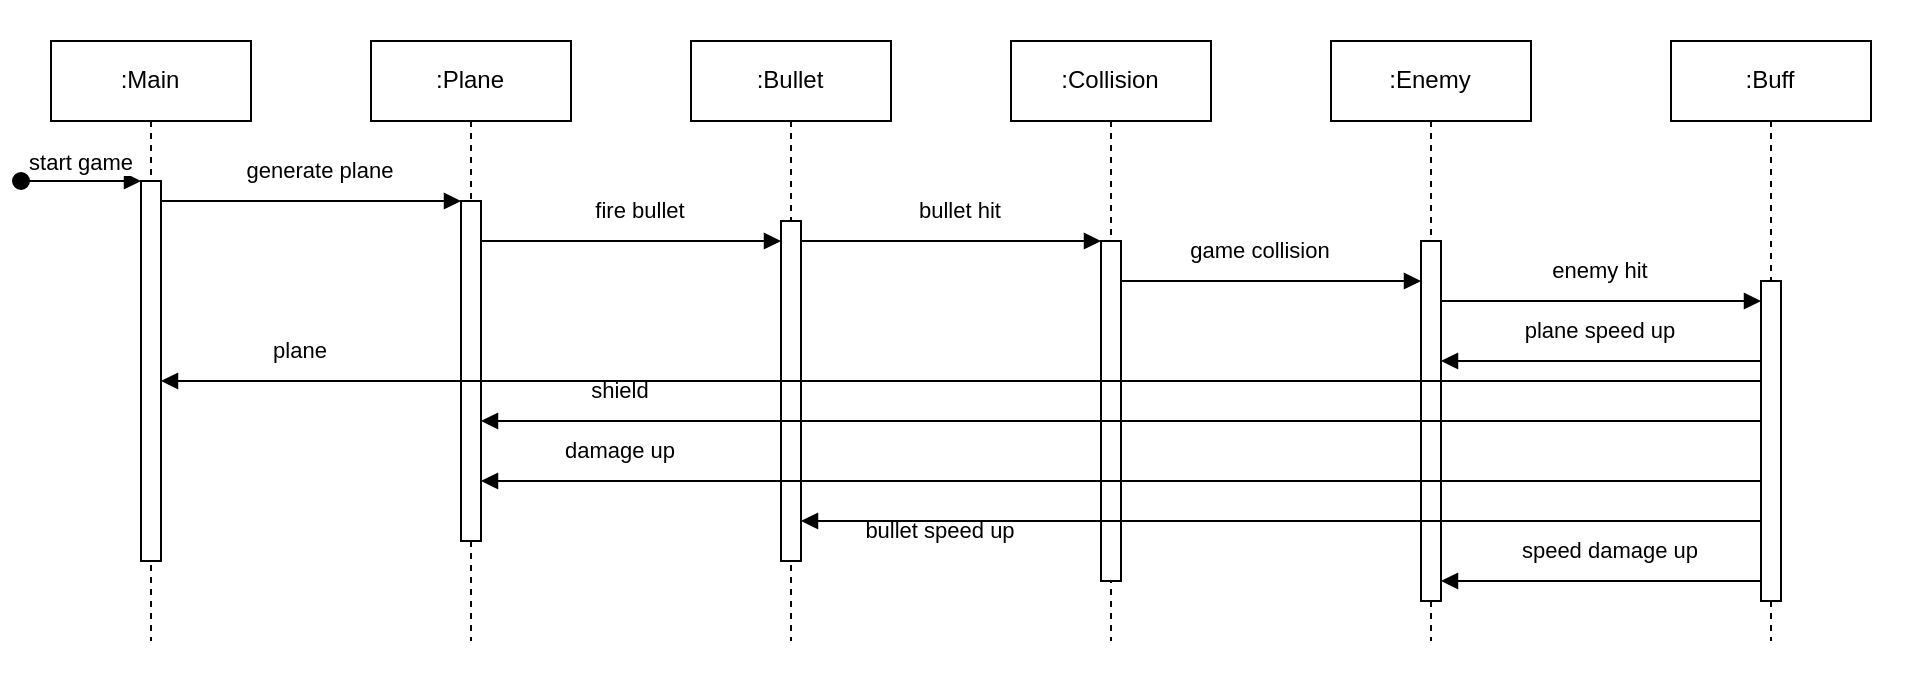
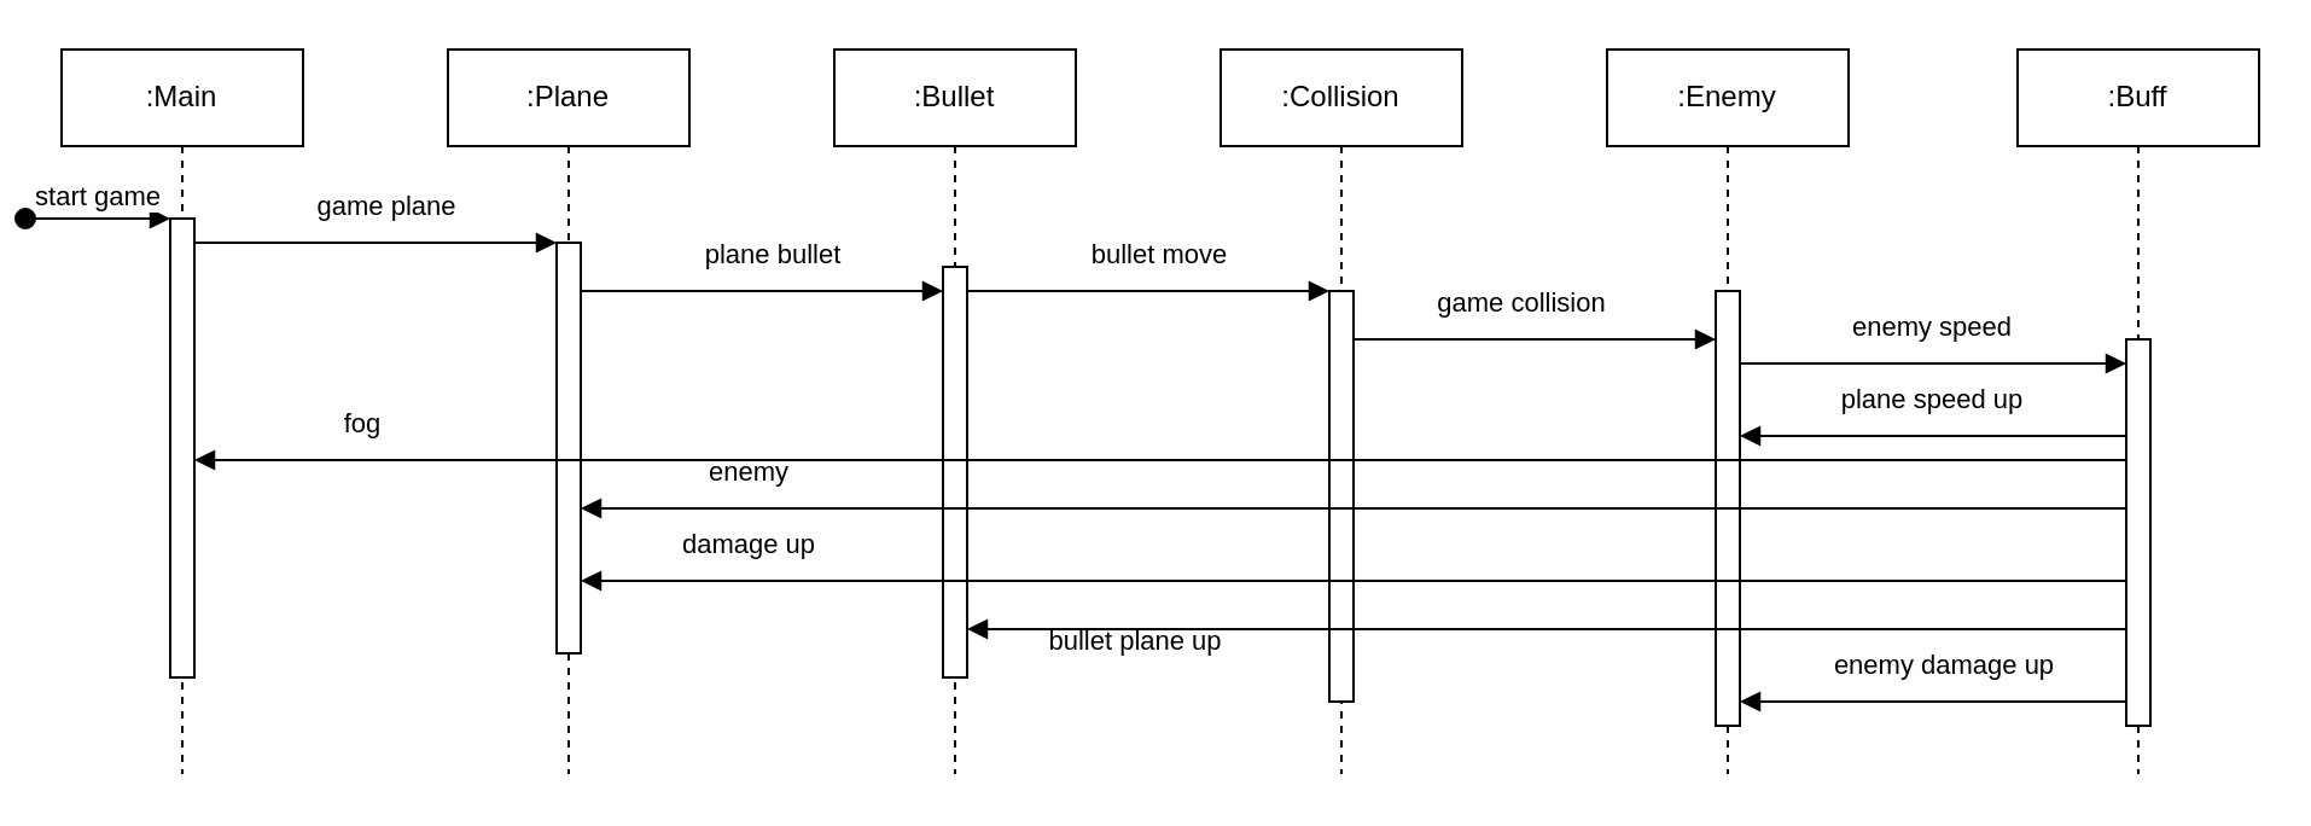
  <mxCell id="0" />
  <mxCell id="1" parent="0" />
  <mxCell id="2" value=":Main" style="shape=umlLifeline;perimeter=lifelinePerimeter;whiteSpace=wrap;html=1;container=0;dropTarget=0;collapsible=0;recursiveResize=0;outlineConnect=0;portConstraint=eastwest;newEdgeStyle={&quot;edgeStyle&quot;:&quot;elbowEdgeStyle&quot;,&quot;elbow&quot;:&quot;vertical&quot;,&quot;curved&quot;:0,&quot;rounded&quot;:0};" parent="1" vertex="1"><mxGeometry x="20" y="20" width="100" height="300" as="geometry" /></mxCell>
  <mxCell id="3" value="" style="html=1;points=[];perimeter=orthogonalPerimeter;outlineConnect=0;targetShapes=umlLifeline;portConstraint=eastwest;newEdgeStyle={&quot;edgeStyle&quot;:&quot;elbowEdgeStyle&quot;,&quot;elbow&quot;:&quot;vertical&quot;,&quot;curved&quot;:0,&quot;rounded&quot;:0};" parent="2" vertex="1"><mxGeometry x="45" y="70" width="10" height="190" as="geometry" /></mxCell>
  <mxCell id="4" value="start game" style="html=1;verticalAlign=bottom;startArrow=oval;endArrow=block;startSize=8;edgeStyle=elbowEdgeStyle;elbow=vertical;curved=0;rounded=0;" parent="2" target="3" edge="1"><mxGeometry relative="1" as="geometry"><mxPoint x="-15" y="70" as="sourcePoint" /></mxGeometry></mxCell>
  <mxCell id="5" value=":Plane" style="shape=umlLifeline;perimeter=lifelinePerimeter;whiteSpace=wrap;html=1;container=0;dropTarget=0;collapsible=0;recursiveResize=0;outlineConnect=0;portConstraint=eastwest;newEdgeStyle={&quot;edgeStyle&quot;:&quot;elbowEdgeStyle&quot;,&quot;elbow&quot;:&quot;vertical&quot;,&quot;curved&quot;:0,&quot;rounded&quot;:0};" parent="1" vertex="1"><mxGeometry x="180" y="20" width="100" height="300" as="geometry" /></mxCell>
  <mxCell id="6" value="" style="html=1;points=[];perimeter=orthogonalPerimeter;outlineConnect=0;targetShapes=umlLifeline;portConstraint=eastwest;newEdgeStyle={&quot;edgeStyle&quot;:&quot;elbowEdgeStyle&quot;,&quot;elbow&quot;:&quot;vertical&quot;,&quot;curved&quot;:0,&quot;rounded&quot;:0};" parent="5" vertex="1"><mxGeometry x="45" y="80" width="10" height="170" as="geometry" /></mxCell>
  <mxCell id="7" value="&lt;p style=&quot;margin: 0px; font-variant-numeric: normal; font-variant-east-asian: normal; font-variant-alternates: normal; font-size-adjust: none; font-kerning: auto; font-optical-sizing: auto; font-feature-settings: normal; font-variation-settings: normal; font-variant-position: normal; font-stretch: normal; line-height: normal; font-family: &amp;quot;.AppleSystemUIFontMonospaced&amp;quot;; text-align: start; text-wrap: wrap;&quot; class=&quot;p1&quot;&gt;&lt;br&gt;&lt;/p&gt;" style="html=1;verticalAlign=bottom;endArrow=block;edgeStyle=elbowEdgeStyle;elbow=vertical;curved=0;rounded=0;" parent="1" source="3" target="6" edge="1"><mxGeometry relative="1" as="geometry"><mxPoint x="175" y="110" as="sourcePoint" /><Array as="points"><mxPoint x="160" y="100" /></Array></mxGeometry></mxCell>
  <mxCell id="8" value=":Bullet" style="shape=umlLifeline;perimeter=lifelinePerimeter;whiteSpace=wrap;html=1;container=0;dropTarget=0;collapsible=0;recursiveResize=0;outlineConnect=0;portConstraint=eastwest;newEdgeStyle={&quot;edgeStyle&quot;:&quot;elbowEdgeStyle&quot;,&quot;elbow&quot;:&quot;vertical&quot;,&quot;curved&quot;:0,&quot;rounded&quot;:0};" vertex="1" parent="1"><mxGeometry x="340" y="20" width="100" height="300" as="geometry" /></mxCell>
  <mxCell id="9" value="" style="html=1;points=[];perimeter=orthogonalPerimeter;outlineConnect=0;targetShapes=umlLifeline;portConstraint=eastwest;newEdgeStyle={&quot;edgeStyle&quot;:&quot;elbowEdgeStyle&quot;,&quot;elbow&quot;:&quot;vertical&quot;,&quot;curved&quot;:0,&quot;rounded&quot;:0};" vertex="1" parent="8"><mxGeometry x="45" y="90" width="10" height="170" as="geometry" /></mxCell>
  <mxCell id="10" value=":Collision" style="shape=umlLifeline;perimeter=lifelinePerimeter;whiteSpace=wrap;html=1;container=0;dropTarget=0;collapsible=0;recursiveResize=0;outlineConnect=0;portConstraint=eastwest;newEdgeStyle={&quot;edgeStyle&quot;:&quot;elbowEdgeStyle&quot;,&quot;elbow&quot;:&quot;vertical&quot;,&quot;curved&quot;:0,&quot;rounded&quot;:0};" vertex="1" parent="1"><mxGeometry x="500" y="20" width="100" height="300" as="geometry" /></mxCell>
  <mxCell id="11" value="" style="html=1;points=[];perimeter=orthogonalPerimeter;outlineConnect=0;targetShapes=umlLifeline;portConstraint=eastwest;newEdgeStyle={&quot;edgeStyle&quot;:&quot;elbowEdgeStyle&quot;,&quot;elbow&quot;:&quot;vertical&quot;,&quot;curved&quot;:0,&quot;rounded&quot;:0};" vertex="1" parent="10"><mxGeometry x="45" y="100" width="10" height="170" as="geometry" /></mxCell>
  <mxCell id="12" value="" style="html=1;verticalAlign=bottom;endArrow=block;edgeStyle=elbowEdgeStyle;elbow=vertical;curved=0;rounded=0;" edge="1" parent="1" source="9" target="11"><mxGeometry relative="1" as="geometry"><mxPoint x="495" y="110" as="sourcePoint" /><Array as="points"><mxPoint x="400" y="120" /></Array></mxGeometry></mxCell>
  <mxCell id="13" value=":Enemy" style="shape=umlLifeline;perimeter=lifelinePerimeter;whiteSpace=wrap;html=1;container=0;dropTarget=0;collapsible=0;recursiveResize=0;outlineConnect=0;portConstraint=eastwest;newEdgeStyle={&quot;edgeStyle&quot;:&quot;elbowEdgeStyle&quot;,&quot;elbow&quot;:&quot;vertical&quot;,&quot;curved&quot;:0,&quot;rounded&quot;:0};" vertex="1" parent="1"><mxGeometry x="660" y="20" width="100" height="300" as="geometry" /></mxCell>
  <mxCell id="14" value="" style="html=1;points=[];perimeter=orthogonalPerimeter;outlineConnect=0;targetShapes=umlLifeline;portConstraint=eastwest;newEdgeStyle={&quot;edgeStyle&quot;:&quot;elbowEdgeStyle&quot;,&quot;elbow&quot;:&quot;vertical&quot;,&quot;curved&quot;:0,&quot;rounded&quot;:0};" vertex="1" parent="13"><mxGeometry x="45" y="100" width="10" height="180" as="geometry" /></mxCell>
  <mxCell id="15" value=":Buff" style="shape=umlLifeline;perimeter=lifelinePerimeter;whiteSpace=wrap;html=1;container=0;dropTarget=0;collapsible=0;recursiveResize=0;outlineConnect=0;portConstraint=eastwest;newEdgeStyle={&quot;edgeStyle&quot;:&quot;elbowEdgeStyle&quot;,&quot;elbow&quot;:&quot;vertical&quot;,&quot;curved&quot;:0,&quot;rounded&quot;:0};" vertex="1" parent="1"><mxGeometry x="830" y="20" width="100" height="300" as="geometry" /></mxCell>
  <mxCell id="16" value="" style="html=1;points=[];perimeter=orthogonalPerimeter;outlineConnect=0;targetShapes=umlLifeline;portConstraint=eastwest;newEdgeStyle={&quot;edgeStyle&quot;:&quot;elbowEdgeStyle&quot;,&quot;elbow&quot;:&quot;vertical&quot;,&quot;curved&quot;:0,&quot;rounded&quot;:0};" vertex="1" parent="15"><mxGeometry x="45" y="120" width="10" height="160" as="geometry" /></mxCell>
  <mxCell id="17" value="" style="html=1;verticalAlign=bottom;endArrow=block;edgeStyle=elbowEdgeStyle;elbow=vertical;curved=0;rounded=0;" edge="1" parent="1" source="16" target="14"><mxGeometry relative="1" as="geometry"><mxPoint x="870" y="180" as="sourcePoint" /><Array as="points"><mxPoint x="780" y="180" /><mxPoint x="810" y="180" /></Array><mxPoint x="720" y="180" as="targetPoint" /></mxGeometry></mxCell>
  <mxCell id="18" value="&lt;p style=&quot;margin: 0px; font-variant-numeric: normal; font-variant-east-asian: normal; font-variant-alternates: normal; font-size-adjust: none; font-kerning: auto; font-optical-sizing: auto; font-feature-settings: normal; font-variation-settings: normal; font-variant-position: normal; font-stretch: normal; line-height: normal; font-family: &amp;quot;.AppleSystemUIFontMonospaced&amp;quot;; text-align: start; text-wrap: wrap;&quot; class=&quot;p1&quot;&gt;&lt;br&gt;&lt;/p&gt;" style="html=1;verticalAlign=bottom;endArrow=block;edgeStyle=elbowEdgeStyle;elbow=vertical;curved=0;rounded=0;" edge="1" parent="1" target="9"><mxGeometry relative="1" as="geometry"><mxPoint x="235" y="120.011" as="sourcePoint" /><Array as="points" /><mxPoint x="380" y="120" as="targetPoint" /></mxGeometry></mxCell>
- <mxCell id="19" value="&lt;font style=&quot;font-size: 11px;&quot;&gt;generate plane&lt;/font&gt;" style="text;html=1;align=center;verticalAlign=middle;whiteSpace=wrap;rounded=0;" vertex="1" parent="1"><mxGeometry x="110" y="70" width="90" height="30" as="geometry" /></mxCell>
- <mxCell id="20" value="&lt;span style=&quot;font-size: 11px;&quot;&gt;fire bullet&lt;/span&gt;" style="text;html=1;align=center;verticalAlign=middle;whiteSpace=wrap;rounded=0;" vertex="1" parent="1"><mxGeometry x="270" y="90" width="90" height="30" as="geometry" /></mxCell>
- <mxCell id="21" value="&lt;span style=&quot;font-size: 11px;&quot;&gt;bullet hit&lt;/span&gt;" style="text;html=1;align=center;verticalAlign=middle;whiteSpace=wrap;rounded=0;" vertex="1" parent="1"><mxGeometry x="430" y="90" width="90" height="30" as="geometry" /></mxCell>
+ <mxCell id="19" value="&lt;font style=&quot;font-size: 11px;&quot;&gt;game plane&lt;/font&gt;" style="text;html=1;align=center;verticalAlign=middle;whiteSpace=wrap;rounded=0;" vertex="1" parent="1"><mxGeometry x="110" y="70" width="90" height="30" as="geometry" /></mxCell>
+ <mxCell id="20" value="&lt;span style=&quot;font-size: 11px;&quot;&gt;plane bullet&lt;/span&gt;" style="text;html=1;align=center;verticalAlign=middle;whiteSpace=wrap;rounded=0;" vertex="1" parent="1"><mxGeometry x="270" y="90" width="90" height="30" as="geometry" /></mxCell>
+ <mxCell id="21" value="&lt;span style=&quot;font-size: 11px;&quot;&gt;bullet move&lt;/span&gt;" style="text;html=1;align=center;verticalAlign=middle;whiteSpace=wrap;rounded=0;" vertex="1" parent="1"><mxGeometry x="430" y="90" width="90" height="30" as="geometry" /></mxCell>
  <mxCell id="22" value="" style="html=1;verticalAlign=bottom;endArrow=block;edgeStyle=elbowEdgeStyle;elbow=vertical;curved=0;rounded=0;" edge="1" parent="1"><mxGeometry relative="1" as="geometry"><mxPoint x="555" y="140" as="sourcePoint" /><Array as="points"><mxPoint x="630" y="140" /></Array><mxPoint x="705" y="140" as="targetPoint" /></mxGeometry></mxCell>
  <mxCell id="23" value="&lt;span style=&quot;font-size: 11px;&quot;&gt;game collision&lt;/span&gt;" style="text;html=1;align=center;verticalAlign=middle;whiteSpace=wrap;rounded=0;" vertex="1" parent="1"><mxGeometry x="580" y="110" width="90" height="30" as="geometry" /></mxCell>
  <mxCell id="24" value="" style="html=1;verticalAlign=bottom;endArrow=block;edgeStyle=elbowEdgeStyle;elbow=vertical;curved=0;rounded=0;" edge="1" parent="1" source="14" target="16"><mxGeometry relative="1" as="geometry"><mxPoint x="720" y="140" as="sourcePoint" /><Array as="points"><mxPoint x="820" y="150" /><mxPoint x="875" y="140" /></Array><mxPoint x="880" y="140" as="targetPoint" /></mxGeometry></mxCell>
- <mxCell id="25" value="&lt;span style=&quot;font-size: 11px;&quot;&gt;enemy hit&lt;/span&gt;" style="text;html=1;align=center;verticalAlign=middle;whiteSpace=wrap;rounded=0;" vertex="1" parent="1"><mxGeometry x="750" y="120" width="90" height="30" as="geometry" /></mxCell>
+ <mxCell id="25" value="&lt;span style=&quot;font-size: 11px;&quot;&gt;enemy speed&lt;/span&gt;" style="text;html=1;align=center;verticalAlign=middle;whiteSpace=wrap;rounded=0;" vertex="1" parent="1"><mxGeometry x="750" y="120" width="90" height="30" as="geometry" /></mxCell>
  <mxCell id="26" value="&lt;span style=&quot;font-size: 11px;&quot;&gt;plane speed up&lt;/span&gt;" style="text;html=1;align=center;verticalAlign=middle;whiteSpace=wrap;rounded=0;" vertex="1" parent="1"><mxGeometry x="750" y="150" width="90" height="30" as="geometry" /></mxCell>
  <mxCell id="27" value="" style="html=1;verticalAlign=bottom;endArrow=block;edgeStyle=elbowEdgeStyle;elbow=vertical;curved=0;rounded=0;" edge="1" parent="1" target="6"><mxGeometry relative="1" as="geometry"><mxPoint x="875" y="210" as="sourcePoint" /><Array as="points"><mxPoint x="780" y="210" /><mxPoint x="810" y="210" /></Array><mxPoint x="240" y="210" as="targetPoint" /></mxGeometry></mxCell>
- <mxCell id="28" value="&lt;span style=&quot;font-size: 11px;&quot;&gt;shield&lt;/span&gt;" style="text;html=1;align=center;verticalAlign=middle;whiteSpace=wrap;rounded=0;" vertex="1" parent="1"><mxGeometry x="260" y="180" width="90" height="30" as="geometry" /></mxCell>
+ <mxCell id="28" value="&lt;span style=&quot;font-size: 11px;&quot;&gt;enemy&lt;/span&gt;" style="text;html=1;align=center;verticalAlign=middle;whiteSpace=wrap;rounded=0;" vertex="1" parent="1"><mxGeometry x="260" y="180" width="90" height="30" as="geometry" /></mxCell>
  <mxCell id="29" value="" style="html=1;verticalAlign=bottom;endArrow=block;edgeStyle=elbowEdgeStyle;elbow=vertical;curved=0;rounded=0;" edge="1" parent="1" source="16" target="6"><mxGeometry relative="1" as="geometry"><mxPoint x="870" y="240" as="sourcePoint" /><Array as="points"><mxPoint x="775" y="240" /><mxPoint x="805" y="240" /></Array><mxPoint x="240" y="240" as="targetPoint" /></mxGeometry></mxCell>
  <mxCell id="30" value="&lt;span style=&quot;font-size: 11px;&quot;&gt;damage up&lt;/span&gt;" style="text;html=1;align=center;verticalAlign=middle;whiteSpace=wrap;rounded=0;" vertex="1" parent="1"><mxGeometry x="260" y="210" width="90" height="30" as="geometry" /></mxCell>
  <mxCell id="31" value="" style="html=1;verticalAlign=bottom;endArrow=block;edgeStyle=elbowEdgeStyle;elbow=vertical;curved=0;rounded=0;" edge="1" parent="1" source="16"><mxGeometry relative="1" as="geometry"><mxPoint x="870" y="260" as="sourcePoint" /><Array as="points"><mxPoint x="460" y="260" /><mxPoint x="490" y="260" /></Array><mxPoint x="395" y="260" as="targetPoint" /></mxGeometry></mxCell>
- <mxCell id="32" value="&lt;span style=&quot;font-size: 11px;&quot;&gt;bullet speed up&lt;/span&gt;" style="text;html=1;align=center;verticalAlign=middle;whiteSpace=wrap;rounded=0;" vertex="1" parent="1"><mxGeometry x="420" y="250" width="90" height="30" as="geometry" /></mxCell>
+ <mxCell id="32" value="&lt;span style=&quot;font-size: 11px;&quot;&gt;bullet plane up&lt;/span&gt;" style="text;html=1;align=center;verticalAlign=middle;whiteSpace=wrap;rounded=0;" vertex="1" parent="1"><mxGeometry x="420" y="250" width="90" height="30" as="geometry" /></mxCell>
  <mxCell id="33" value="" style="html=1;verticalAlign=bottom;endArrow=block;edgeStyle=elbowEdgeStyle;elbow=vertical;curved=0;rounded=0;" edge="1" parent="1"><mxGeometry relative="1" as="geometry"><mxPoint x="875" y="190" as="sourcePoint" /><Array as="points"><mxPoint x="130" y="190" /><mxPoint x="625" y="199.44" /><mxPoint x="655" y="199.44" /></Array><mxPoint x="75" y="190" as="targetPoint" /></mxGeometry></mxCell>
- <mxCell id="34" value="&lt;span style=&quot;font-size: 11px;&quot;&gt;plane&lt;/span&gt;" style="text;html=1;align=center;verticalAlign=middle;whiteSpace=wrap;rounded=0;" vertex="1" parent="1"><mxGeometry x="100" y="160" width="90" height="30" as="geometry" /></mxCell>
+ <mxCell id="34" value="&lt;span style=&quot;font-size: 11px;&quot;&gt;fog&lt;/span&gt;" style="text;html=1;align=center;verticalAlign=middle;whiteSpace=wrap;rounded=0;" vertex="1" parent="1"><mxGeometry x="100" y="160" width="90" height="30" as="geometry" /></mxCell>
  <mxCell id="35" value="" style="html=1;verticalAlign=bottom;endArrow=block;edgeStyle=elbowEdgeStyle;elbow=vertical;curved=0;rounded=0;" edge="1" parent="1"><mxGeometry relative="1" as="geometry"><mxPoint x="875" y="290" as="sourcePoint" /><Array as="points"><mxPoint x="780" y="290" /><mxPoint x="810" y="290" /></Array><mxPoint x="715" y="290" as="targetPoint" /></mxGeometry></mxCell>
- <mxCell id="36" value="&lt;span style=&quot;font-size: 11px;&quot;&gt;speed damage up&lt;/span&gt;" style="text;html=1;align=center;verticalAlign=middle;whiteSpace=wrap;rounded=0;" vertex="1" parent="1"><mxGeometry x="750" y="260" width="100" height="30" as="geometry" /></mxCell>
+ <mxCell id="36" value="&lt;span style=&quot;font-size: 11px;&quot;&gt;enemy damage up&lt;/span&gt;" style="text;html=1;align=center;verticalAlign=middle;whiteSpace=wrap;rounded=0;" vertex="1" parent="1"><mxGeometry x="750" y="260" width="100" height="30" as="geometry" /></mxCell>
